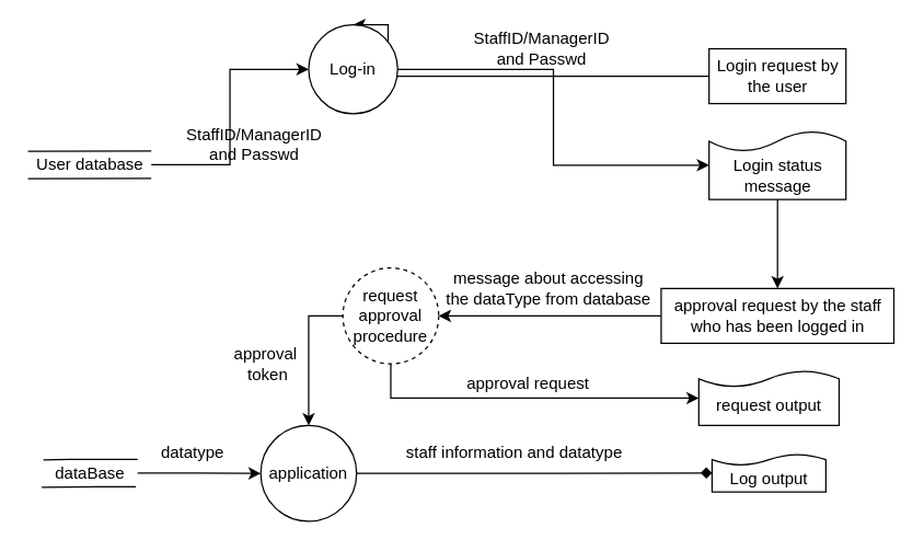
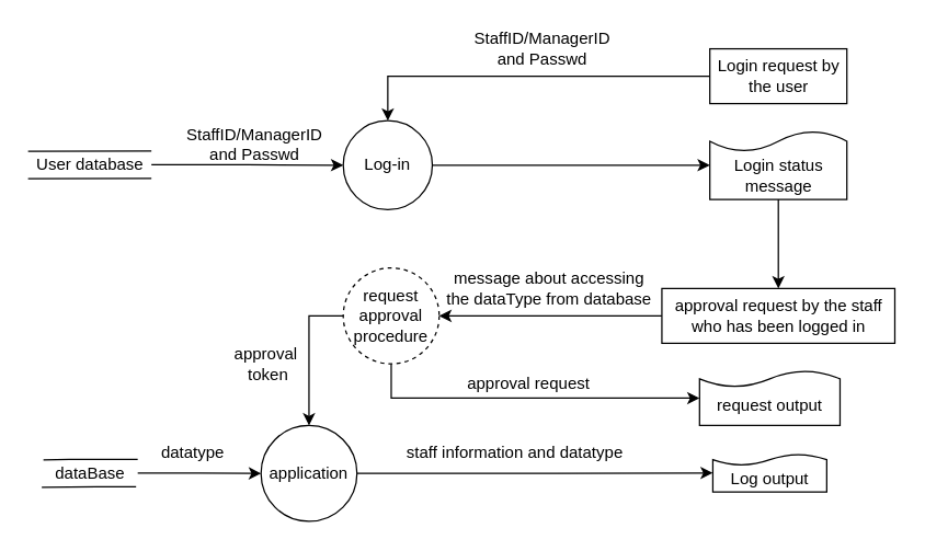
  <mxCell id="0" />
  <mxCell id="1" parent="0" />
  <mxCell id="2" style="edgeStyle=orthogonalEdgeStyle;rounded=0;orthogonalLoop=1;jettySize=auto;html=1;exitX=0;exitY=0.5;exitDx=0;exitDy=0;fontFamily=Helvetica;fontSize=12;entryX=0.5;entryY=0;entryDx=0;entryDy=0;" parent="1" source="3" target="5" edge="1"><mxGeometry relative="1" as="geometry"><mxPoint x="350" y="80" as="targetPoint" /><Array as="points"><mxPoint x="283" y="55" /></Array></mxGeometry></mxCell>
  <mxCell id="3" value="Login request by the user" style="rounded=0;whiteSpace=wrap;html=1;fontFamily=Helvetica;fontSize=12;" parent="1" vertex="1"><mxGeometry x="517.5" y="35" width="100" height="40" as="geometry" /></mxCell>
  <mxCell id="4" style="edgeStyle=orthogonalEdgeStyle;rounded=0;orthogonalLoop=1;jettySize=auto;html=1;exitX=1;exitY=0.5;exitDx=0;exitDy=0;fontFamily=Helvetica;fontSize=12;entryX=1;entryY=0.5;entryDx=0;entryDy=0;" parent="1" source="5" target="13" edge="1"><mxGeometry relative="1" as="geometry"><mxPoint x="400" y="120" as="targetPoint" /></mxGeometry></mxCell>
- <mxCell id="5" value="Log-in" style="ellipse;whiteSpace=wrap;html=1;aspect=fixed;fontFamily=Helvetica;fontSize=12;" parent="1" vertex="1"><mxGeometry x="225" y="17.5" width="65" height="65" as="geometry" /></mxCell>
+ <mxCell id="5" value="Log-in" style="ellipse;whiteSpace=wrap;html=1;aspect=fixed;fontFamily=Helvetica;fontSize=12;" parent="1" vertex="1"><mxGeometry x="250" y="87.5" width="65" height="65" as="geometry" /></mxCell>
  <mxCell id="6" value="StaffID/ManagerID &lt;br&gt;and Passwd" style="text;html=1;align=center;verticalAlign=middle;resizable=0;points=[];autosize=1;strokeColor=none;fillColor=none;fontSize=12;fontFamily=Helvetica;" parent="1" vertex="1"><mxGeometry x="340" y="20" width="110" height="30" as="geometry" /></mxCell>
  <mxCell id="7" value="" style="endArrow=none;html=1;rounded=0;fontFamily=Helvetica;fontSize=12;" parent="1" edge="1"><mxGeometry width="50" height="50" relative="1" as="geometry"><mxPoint x="20" y="109.8" as="sourcePoint" /><mxPoint x="110" y="109.6" as="targetPoint" /></mxGeometry></mxCell>
  <mxCell id="8" style="edgeStyle=orthogonalEdgeStyle;rounded=0;orthogonalLoop=1;jettySize=auto;html=1;entryX=0;entryY=0.5;entryDx=0;entryDy=0;fontFamily=Helvetica;fontSize=12;" parent="1" source="9" target="5" edge="1"><mxGeometry relative="1" as="geometry" /></mxCell>
  <mxCell id="9" value="User database" style="text;html=1;align=center;verticalAlign=middle;resizable=0;points=[];autosize=1;strokeColor=none;fillColor=none;fontSize=12;fontFamily=Helvetica;" parent="1" vertex="1"><mxGeometry x="20" y="109.6" width="90" height="20" as="geometry" /></mxCell>
  <mxCell id="10" value="" style="endArrow=none;html=1;rounded=0;fontFamily=Helvetica;fontSize=12;" parent="1" edge="1"><mxGeometry width="50" height="50" relative="1" as="geometry"><mxPoint x="20" y="129.8" as="sourcePoint" /><mxPoint x="110" y="129.6" as="targetPoint" /></mxGeometry></mxCell>
  <mxCell id="11" value="StaffID/ManagerID &lt;br&gt;and Passwd" style="text;html=1;align=center;verticalAlign=middle;resizable=0;points=[];autosize=1;strokeColor=none;fillColor=none;fontSize=12;fontFamily=Helvetica;" parent="1" vertex="1"><mxGeometry x="130" y="90" width="110" height="30" as="geometry" /></mxCell>
  <mxCell id="12" style="edgeStyle=orthogonalEdgeStyle;rounded=0;orthogonalLoop=1;jettySize=auto;html=1;exitX=0.5;exitY=0;exitDx=0;exitDy=0;entryX=0.5;entryY=0;entryDx=0;entryDy=0;" parent="1" source="13" target="15" edge="1"><mxGeometry relative="1" as="geometry" /></mxCell>
  <mxCell id="13" value="Login status message" style="shape=document;whiteSpace=wrap;html=1;boundedLbl=1;fontFamily=Helvetica;fontSize=12;direction=west;" parent="1" vertex="1"><mxGeometry x="517.5" y="95" width="100" height="50" as="geometry" /></mxCell>
  <mxCell id="14" style="edgeStyle=orthogonalEdgeStyle;rounded=0;orthogonalLoop=1;jettySize=auto;html=1;entryX=1;entryY=0.5;entryDx=0;entryDy=0;" edge="1" parent="1" source="15" target="18"><mxGeometry relative="1" as="geometry" /></mxCell>
  <mxCell id="15" value="approval request by the staff who has been logged in" style="rounded=0;whiteSpace=wrap;html=1;" parent="1" vertex="1"><mxGeometry x="482.5" y="210" width="170" height="40" as="geometry" /></mxCell>
  <mxCell id="16" style="edgeStyle=orthogonalEdgeStyle;rounded=0;orthogonalLoop=1;jettySize=auto;html=1;exitX=0.5;exitY=1;exitDx=0;exitDy=0;entryX=1;entryY=0.5;entryDx=0;entryDy=0;" edge="1" parent="1" source="18" target="19"><mxGeometry relative="1" as="geometry" /></mxCell>
  <mxCell id="17" style="edgeStyle=orthogonalEdgeStyle;rounded=0;orthogonalLoop=1;jettySize=auto;html=1;exitX=0;exitY=0.5;exitDx=0;exitDy=0;entryX=0.5;entryY=0;entryDx=0;entryDy=0;" edge="1" parent="1" source="18" target="23"><mxGeometry relative="1" as="geometry" /></mxCell>
  <mxCell id="18" value="request approval procedure" style="ellipse;whiteSpace=wrap;html=1;aspect=fixed;dashed=1;" vertex="1" parent="1"><mxGeometry x="250" y="195" width="70" height="70" as="geometry" /></mxCell>
  <mxCell id="19" value="request output" style="shape=document;whiteSpace=wrap;html=1;boundedLbl=1;direction=west;" vertex="1" parent="1"><mxGeometry x="510" y="270" width="102.5" height="40" as="geometry" /></mxCell>
  <mxCell id="20" value="approval request" style="text;html=1;align=center;verticalAlign=middle;resizable=0;points=[];autosize=1;strokeColor=none;fillColor=none;" vertex="1" parent="1"><mxGeometry x="330" y="270" width="110" height="20" as="geometry" /></mxCell>
  <mxCell id="21" value="message about accessing &lt;br&gt;the dataType from database" style="text;html=1;align=center;verticalAlign=middle;resizable=0;points=[];autosize=1;strokeColor=none;fillColor=none;" vertex="1" parent="1"><mxGeometry x="320" y="195" width="160" height="30" as="geometry" /></mxCell>
- <mxCell id="22" style="edgeStyle=orthogonalEdgeStyle;rounded=0;orthogonalLoop=1;jettySize=auto;html=1;entryX=1;entryY=0.5;entryDx=0;entryDy=0;endArrow=diamond;" edge="1" parent="1" source="23" target="30"><mxGeometry relative="1" as="geometry" /></mxCell>
+ <mxCell id="22" style="edgeStyle=orthogonalEdgeStyle;rounded=0;orthogonalLoop=1;jettySize=auto;html=1;entryX=1;entryY=0.5;entryDx=0;entryDy=0;" edge="1" parent="1" source="23" target="30"><mxGeometry relative="1" as="geometry" /></mxCell>
  <mxCell id="23" value="application" style="ellipse;whiteSpace=wrap;html=1;aspect=fixed;" vertex="1" parent="1"><mxGeometry x="190" y="310" width="70" height="70" as="geometry" /></mxCell>
  <mxCell id="24" value="approval&amp;nbsp;&lt;br&gt;token" style="text;html=1;align=center;verticalAlign=middle;resizable=0;points=[];autosize=1;strokeColor=none;fillColor=none;" vertex="1" parent="1"><mxGeometry x="160" y="250" width="70" height="30" as="geometry" /></mxCell>
  <mxCell id="25" style="edgeStyle=orthogonalEdgeStyle;rounded=0;orthogonalLoop=1;jettySize=auto;html=1;entryX=0;entryY=0.5;entryDx=0;entryDy=0;" edge="1" parent="1" source="26" target="23"><mxGeometry relative="1" as="geometry" /></mxCell>
  <mxCell id="26" value="dataBase" style="text;html=1;align=center;verticalAlign=middle;resizable=0;points=[];autosize=1;strokeColor=none;fillColor=none;fontSize=12;fontFamily=Helvetica;" vertex="1" parent="1"><mxGeometry x="30" y="334.71" width="70" height="20" as="geometry" /></mxCell>
  <mxCell id="27" value="" style="endArrow=none;html=1;rounded=0;fontFamily=Helvetica;fontSize=12;exitX=0.017;exitY=0.023;exitDx=0;exitDy=0;exitPerimeter=0;" edge="1" parent="1" source="26"><mxGeometry width="50" height="50" relative="1" as="geometry"><mxPoint x="40" y="334.71" as="sourcePoint" /><mxPoint x="100" y="334.71" as="targetPoint" /><Array as="points"><mxPoint x="50" y="334.71" /><mxPoint x="70" y="334.71" /></Array></mxGeometry></mxCell>
  <mxCell id="28" value="" style="endArrow=none;html=1;rounded=0;fontFamily=Helvetica;fontSize=12;exitX=0.017;exitY=0.023;exitDx=0;exitDy=0;exitPerimeter=0;" edge="1" parent="1"><mxGeometry width="50" height="50" relative="1" as="geometry"><mxPoint x="30" y="355.17" as="sourcePoint" /><mxPoint x="98.81" y="354.71" as="targetPoint" /><Array as="points"><mxPoint x="70" y="354.71" /></Array></mxGeometry></mxCell>
  <mxCell id="29" value="datatype" style="text;html=1;align=center;verticalAlign=middle;resizable=0;points=[];autosize=1;strokeColor=none;fillColor=none;" vertex="1" parent="1"><mxGeometry x="110" y="320" width="60" height="20" as="geometry" /></mxCell>
  <mxCell id="30" value="Log output" style="shape=document;whiteSpace=wrap;html=1;boundedLbl=1;direction=west;" vertex="1" parent="1"><mxGeometry x="519.69" y="330.88" width="83.12" height="27.65" as="geometry" /></mxCell>
  <mxCell id="31" value="staff information and datatype" style="text;html=1;align=center;verticalAlign=middle;resizable=0;points=[];autosize=1;strokeColor=none;fillColor=none;" vertex="1" parent="1"><mxGeometry x="290" y="320" width="170" height="20" as="geometry" /></mxCell>
